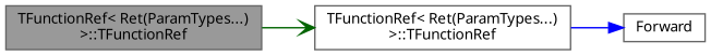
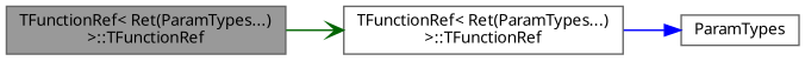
  digraph {
    rankdir=LR
    fontname="Noto Sans"
    node [color=grey40 fillcolor=white fontname="Noto Sans" fontsize=10 shape=box style=filled]
    edge [fontname="Noto Sans" fontsize=10 labelfontname=Helvetica labelfontsize=10 style=solid]
    n1 [color=gray40 fillcolor=grey60 fontcolor=black height=0.2 label="TFunctionRef\< Ret(ParamTypes...)\l\>::TFunctionRef" width=0.4]
    n2 [height=0.2 label="TFunctionRef\< Ret(ParamTypes...)\l\>::TFunctionRef" width=0.4]
-   n3 [height=0.2 label=Forward width=0.4]
+   n3 [height=0.2 label=ParamTypes width=0.4]
    n1 -> n2 [color=darkgreen arrowhead=vee]
    n2 -> n3 [color=blue arrowhead=normal]
  }
